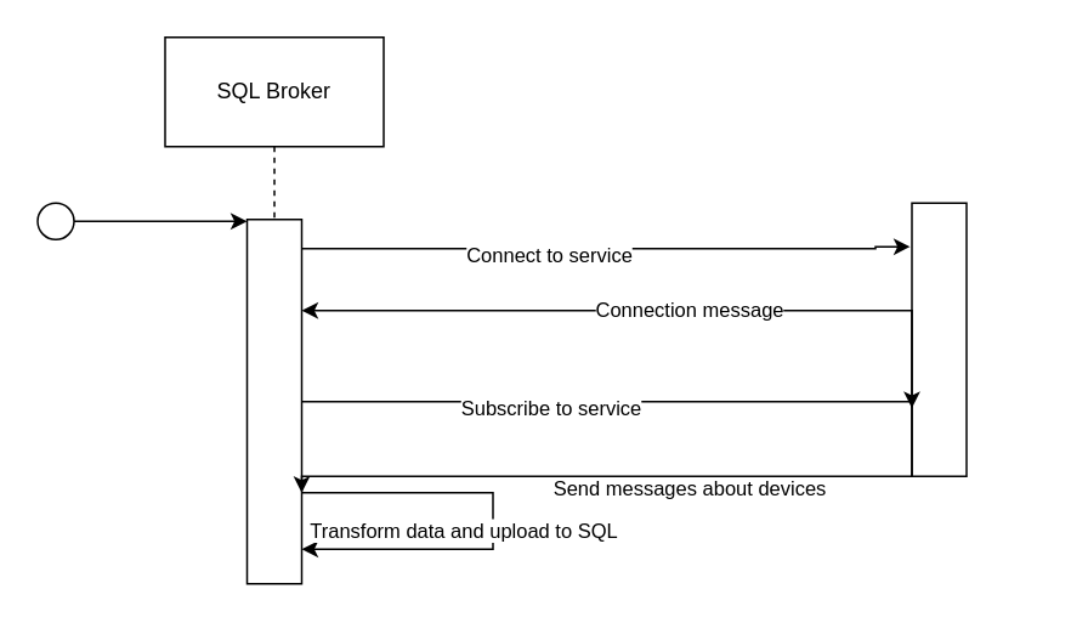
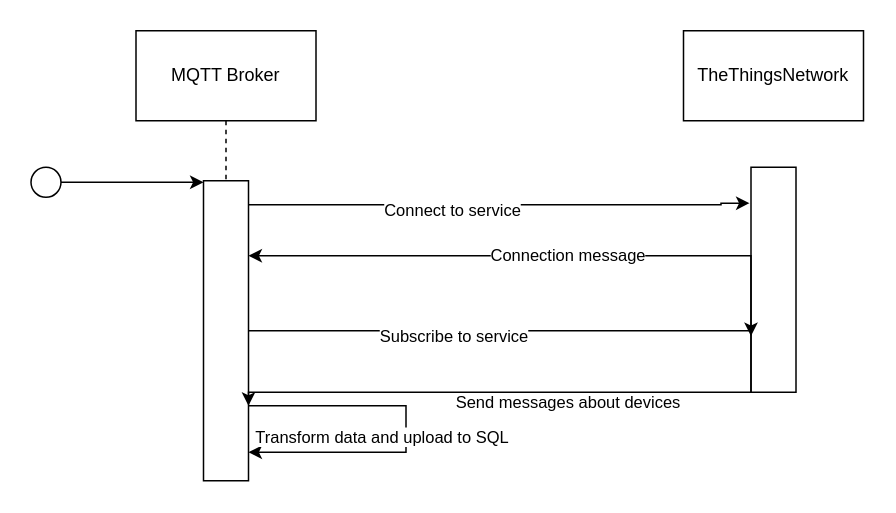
  <mxCell id="0" />
  <mxCell id="1" parent="0" />
  <mxCell id="2" value="" style="edgeStyle=orthogonalEdgeStyle;rounded=0;orthogonalLoop=1;jettySize=auto;html=1;dashed=1;endArrow=none;endFill=0;" edge="1" parent="1" source="3" target="9"><mxGeometry relative="1" as="geometry" /></mxCell>
- <mxCell id="3" value="SQL Broker" style="rounded=0;whiteSpace=wrap;html=1;" vertex="1" parent="1"><mxGeometry x="90" y="20" width="120" height="60" as="geometry" /></mxCell>
+ <mxCell id="3" value="MQTT Broker" style="rounded=0;whiteSpace=wrap;html=1;" vertex="1" parent="1"><mxGeometry x="90" y="20" width="120" height="60" as="geometry" /></mxCell>
+ <mxCell id="4" value="TheThingsNetwork" style="rounded=0;whiteSpace=wrap;html=1;" vertex="1" parent="1"><mxGeometry x="455" y="20" width="120" height="60" as="geometry" /></mxCell>
  <mxCell id="5" style="edgeStyle=orthogonalEdgeStyle;rounded=0;orthogonalLoop=1;jettySize=auto;html=1;entryX=-0.033;entryY=0.153;entryDx=0;entryDy=0;entryPerimeter=0;" edge="1" parent="1"><mxGeometry relative="1" as="geometry"><mxPoint x="165" y="136" as="sourcePoint" /><mxPoint x="499.01" y="134.95" as="targetPoint" /><Array as="points"><mxPoint x="480" y="136" /><mxPoint x="480" y="135" /></Array></mxGeometry></mxCell>
  <mxCell id="6" value="Connect to service" style="edgeLabel;html=1;align=center;verticalAlign=middle;resizable=0;points=[];" vertex="1" connectable="0" parent="5"><mxGeometry x="-0.2" y="-3" relative="1" as="geometry"><mxPoint x="1" as="offset" /></mxGeometry></mxCell>
  <mxCell id="7" style="edgeStyle=orthogonalEdgeStyle;rounded=0;orthogonalLoop=1;jettySize=auto;html=1;exitX=1;exitY=0.75;exitDx=0;exitDy=0;entryX=1;entryY=0.905;entryDx=0;entryDy=0;entryPerimeter=0;" edge="1" parent="1" source="9" target="9"><mxGeometry relative="1" as="geometry"><mxPoint x="360" y="300" as="targetPoint" /><Array as="points"><mxPoint x="270" y="270" /><mxPoint x="270" y="301" /></Array></mxGeometry></mxCell>
  <mxCell id="8" value="&lt;div&gt;Transform data and upload to SQL&lt;/div&gt;" style="edgeLabel;html=1;align=center;verticalAlign=middle;resizable=0;points=[];" vertex="1" connectable="0" parent="7"><mxGeometry x="-0.27" y="-5" relative="1" as="geometry"><mxPoint y="15" as="offset" /></mxGeometry></mxCell>
  <mxCell id="9" value="" style="rounded=0;whiteSpace=wrap;html=1;" vertex="1" parent="1"><mxGeometry x="135" y="120" width="30" height="200" as="geometry" /></mxCell>
  <mxCell id="10" value="" style="edgeStyle=orthogonalEdgeStyle;rounded=0;orthogonalLoop=1;jettySize=auto;html=1;" edge="1" parent="1" source="11" target="9"><mxGeometry relative="1" as="geometry"><Array as="points"><mxPoint x="30" y="120" /></Array></mxGeometry></mxCell>
  <mxCell id="11" value="" style="ellipse;whiteSpace=wrap;html=1;aspect=fixed;" vertex="1" parent="1"><mxGeometry x="20" y="111" width="20" height="20" as="geometry" /></mxCell>
  <mxCell id="12" style="edgeStyle=orthogonalEdgeStyle;rounded=0;orthogonalLoop=1;jettySize=auto;html=1;exitX=0;exitY=1;exitDx=0;exitDy=0;entryX=1;entryY=0.75;entryDx=0;entryDy=0;" edge="1" parent="1" source="14" target="9"><mxGeometry relative="1" as="geometry"><Array as="points"><mxPoint x="165" y="261" /></Array></mxGeometry></mxCell>
  <mxCell id="13" value="Send messages about devices" style="edgeLabel;html=1;align=center;verticalAlign=middle;resizable=0;points=[];" vertex="1" connectable="0" parent="12"><mxGeometry x="-0.285" y="6" relative="1" as="geometry"><mxPoint as="offset" /></mxGeometry></mxCell>
  <mxCell id="14" value="" style="rounded=0;whiteSpace=wrap;html=1;" vertex="1" parent="1"><mxGeometry x="500" y="111" width="30" height="150" as="geometry" /></mxCell>
  <mxCell id="15" value="Connection message" style="edgeStyle=orthogonalEdgeStyle;rounded=0;orthogonalLoop=1;jettySize=auto;html=1;entryX=1;entryY=0.25;entryDx=0;entryDy=0;exitX=0;exitY=1;exitDx=0;exitDy=0;" edge="1" parent="1" source="14" target="9"><mxGeometry relative="1" as="geometry"><mxPoint x="240" y="260" as="sourcePoint" /><mxPoint x="410" y="260" as="targetPoint" /><Array as="points"><mxPoint x="500" y="170" /></Array></mxGeometry></mxCell>
  <mxCell id="16" style="edgeStyle=orthogonalEdgeStyle;rounded=0;orthogonalLoop=1;jettySize=auto;html=1;exitX=1;exitY=0.5;exitDx=0;exitDy=0;entryX=0;entryY=0.75;entryDx=0;entryDy=0;" edge="1" parent="1" source="9" target="14"><mxGeometry relative="1" as="geometry"><mxPoint x="175" y="282" as="sourcePoint" /><mxPoint x="470" y="220" as="targetPoint" /><Array as="points"><mxPoint x="500" y="220" /></Array></mxGeometry></mxCell>
  <mxCell id="17" value="Subscribe to service" style="edgeLabel;html=1;align=center;verticalAlign=middle;resizable=0;points=[];" vertex="1" connectable="0" parent="16"><mxGeometry x="-0.2" y="-3" relative="1" as="geometry"><mxPoint x="1" as="offset" /></mxGeometry></mxCell>
